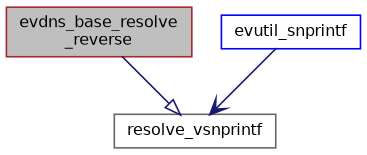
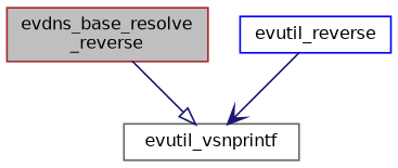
  digraph {
    rankdir=TB
    node [fillcolor=white fontname=Helvetica fontsize=10 shape=record style=filled]
    edge [color=midnightblue fontname=Helvetica fontsize=10 labelfontname=Helvetica labelfontsize=10 style=solid]
    n1 [color=brown fillcolor=grey75 fontcolor=black height=0.2 label="evdns_base_resolve\l_reverse" width=0.4]
-   n2 [color=gray40 height=0.2 label=resolve_vsnprintf width=0.4]
-   n3 [color=blue height=0.2 label=evutil_snprintf width=0.4]
+   n2 [color=gray40 height=0.2 label=evutil_vsnprintf width=0.4]
+   n3 [color=blue height=0.2 label=evutil_reverse width=0.4]
    n1 -> n2 [arrowhead=onormal]
    n3 -> n2 [arrowhead=vee]
  }
